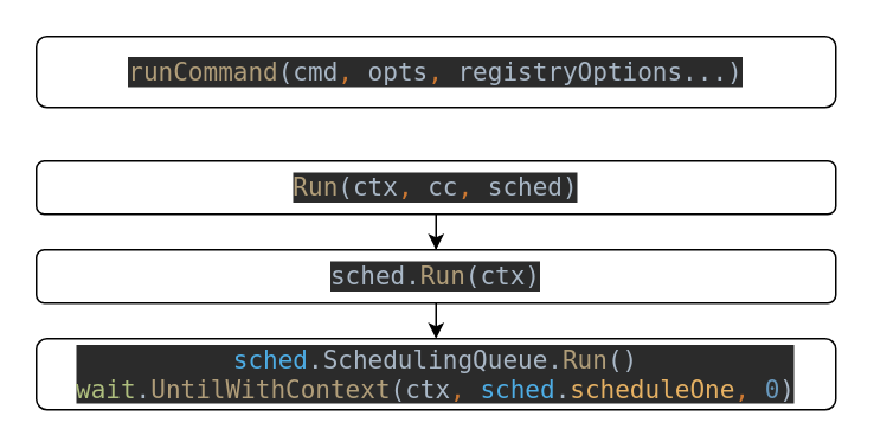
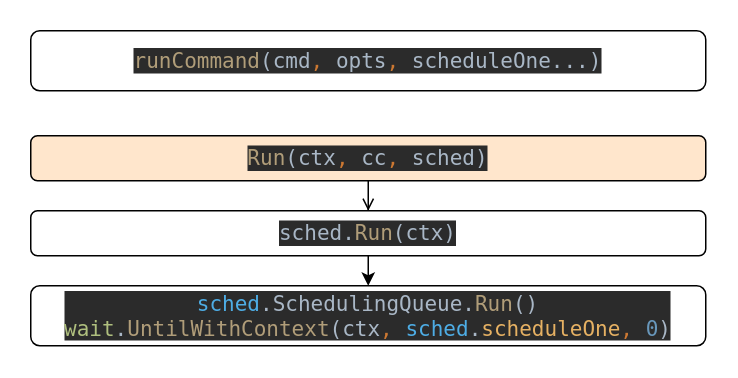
  <mxCell id="0" />
  <mxCell id="1" parent="0" />
- <mxCell id="2" value="&lt;pre style=&quot;background-color: #2b2b2b ; color: #a9b7c6 ; font-family: &amp;#34;jetbrains mono&amp;#34; , monospace ; font-size: 10.5pt&quot;&gt;&lt;span style=&quot;color: #b09d79&quot;&gt;runCommand&lt;/span&gt;(cmd&lt;span style=&quot;color: #cc7832&quot;&gt;, &lt;/span&gt;opts&lt;span style=&quot;color: #cc7832&quot;&gt;, &lt;/span&gt;registryOptions...)&lt;/pre&gt;" style="rounded=1;whiteSpace=wrap;html=1;" vertex="1" parent="1"><mxGeometry x="20" y="20" width="450" height="40" as="geometry" /></mxCell>
- <mxCell id="3" value="" style="edgeStyle=orthogonalEdgeStyle;rounded=0;orthogonalLoop=1;jettySize=auto;html=1;" edge="1" parent="1" source="4" target="6"><mxGeometry relative="1" as="geometry" /></mxCell>
- <mxCell id="4" value="&lt;pre style=&quot;background-color: #2b2b2b ; color: #a9b7c6 ; font-family: &amp;#34;jetbrains mono&amp;#34; , monospace ; font-size: 10.5pt&quot;&gt;&lt;span style=&quot;color: #b09d79&quot;&gt;Run&lt;/span&gt;(ctx&lt;span style=&quot;color: #cc7832&quot;&gt;, &lt;/span&gt;cc&lt;span style=&quot;color: #cc7832&quot;&gt;, &lt;/span&gt;sched)&lt;/pre&gt;" style="whiteSpace=wrap;html=1;rounded=1;" vertex="1" parent="1"><mxGeometry x="20" y="90" width="450" height="30" as="geometry" /></mxCell>
+ <mxCell id="2" value="&lt;pre style=&quot;background-color: #2b2b2b ; color: #a9b7c6 ; font-family: &amp;#34;jetbrains mono&amp;#34; , monospace ; font-size: 10.5pt&quot;&gt;&lt;span style=&quot;color: #b09d79&quot;&gt;runCommand&lt;/span&gt;(cmd&lt;span style=&quot;color: #cc7832&quot;&gt;, &lt;/span&gt;opts&lt;span style=&quot;color: #cc7832&quot;&gt;, &lt;/span&gt;scheduleOne...)&lt;/pre&gt;" style="rounded=1;whiteSpace=wrap;html=1;" vertex="1" parent="1"><mxGeometry x="20" y="20" width="450" height="40" as="geometry" /></mxCell>
+ <mxCell id="3" value="" style="edgeStyle=orthogonalEdgeStyle;rounded=0;orthogonalLoop=1;jettySize=auto;html=1;endArrow=open;" edge="1" parent="1" source="4" target="6"><mxGeometry relative="1" as="geometry" /></mxCell>
+ <mxCell id="4" value="&lt;pre style=&quot;background-color: #2b2b2b ; color: #a9b7c6 ; font-family: &amp;#34;jetbrains mono&amp;#34; , monospace ; font-size: 10.5pt&quot;&gt;&lt;span style=&quot;color: #b09d79&quot;&gt;Run&lt;/span&gt;(ctx&lt;span style=&quot;color: #cc7832&quot;&gt;, &lt;/span&gt;cc&lt;span style=&quot;color: #cc7832&quot;&gt;, &lt;/span&gt;sched)&lt;/pre&gt;" style="whiteSpace=wrap;html=1;rounded=1;fillColor=#ffe6cc;" vertex="1" parent="1"><mxGeometry x="20" y="90" width="450" height="30" as="geometry" /></mxCell>
  <mxCell id="5" style="edgeStyle=orthogonalEdgeStyle;rounded=0;orthogonalLoop=1;jettySize=auto;html=1;exitX=0.5;exitY=1;exitDx=0;exitDy=0;entryX=0.5;entryY=0;entryDx=0;entryDy=0;" edge="1" parent="1" source="6" target="7"><mxGeometry relative="1" as="geometry" /></mxCell>
  <mxCell id="6" value="&lt;pre style=&quot;background-color: #2b2b2b ; color: #a9b7c6 ; font-family: &amp;#34;jetbrains mono&amp;#34; , monospace ; font-size: 10.5pt&quot;&gt;sched.&lt;span style=&quot;color: #b09d79&quot;&gt;Run&lt;/span&gt;(ctx)&lt;/pre&gt;" style="whiteSpace=wrap;html=1;rounded=1;" vertex="1" parent="1"><mxGeometry x="20" y="140" width="450" height="30" as="geometry" /></mxCell>
  <mxCell id="7" value="&lt;pre style=&quot;background-color: #2b2b2b ; color: #a9b7c6 ; font-family: &amp;#34;jetbrains mono&amp;#34; , monospace ; font-size: 10.5pt&quot;&gt;&lt;pre style=&quot;font-family: &amp;#34;jetbrains mono&amp;#34; , monospace ; font-size: 10.5pt&quot;&gt;&lt;span style=&quot;color: #4eade5&quot;&gt;sched&lt;/span&gt;.SchedulingQueue.&lt;span style=&quot;color: #b09d79&quot;&gt;Run&lt;/span&gt;()&lt;br&gt;&lt;span style=&quot;color: #afbf7e&quot;&gt;wait&lt;/span&gt;.&lt;span style=&quot;color: #b09d79&quot;&gt;UntilWithContext&lt;/span&gt;(ctx&lt;span style=&quot;color: #cc7832&quot;&gt;, &lt;/span&gt;&lt;span style=&quot;color: #4eade5&quot;&gt;sched&lt;/span&gt;.&lt;span style=&quot;color: #e6b163&quot;&gt;scheduleOne&lt;/span&gt;&lt;span style=&quot;color: #cc7832&quot;&gt;, &lt;/span&gt;&lt;span style=&quot;color: #6897bb&quot;&gt;0&lt;/span&gt;)&lt;/pre&gt;&lt;/pre&gt;" style="whiteSpace=wrap;html=1;rounded=1;" vertex="1" parent="1"><mxGeometry x="20" y="190" width="450" height="40" as="geometry" /></mxCell>
